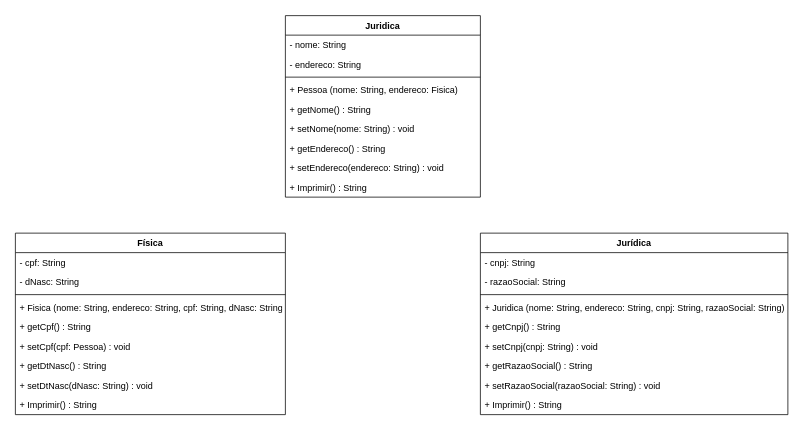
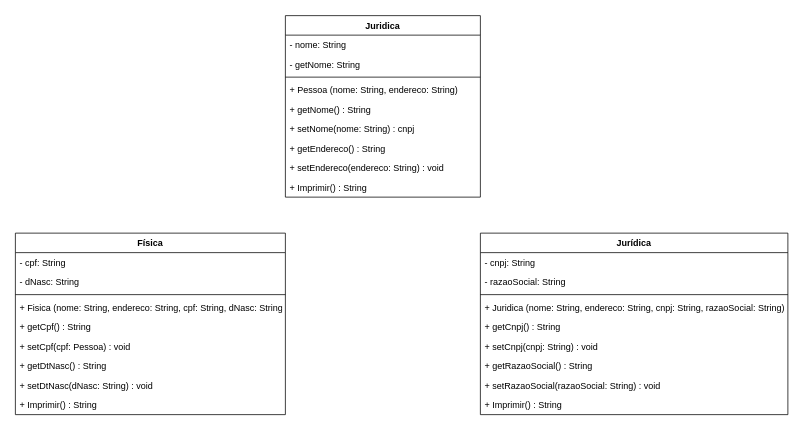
  <mxCell id="0" />
  <mxCell id="1" parent="0" />
  <mxCell id="2" value="Juridica" style="swimlane;fontStyle=1;align=center;verticalAlign=top;childLayout=stackLayout;horizontal=1;startSize=26;horizontalStack=0;resizeParent=1;resizeLast=0;collapsible=1;marginBottom=0;rounded=0;shadow=0;strokeWidth=1;" parent="1" vertex="1"><mxGeometry x="380" y="20" width="260" height="242" as="geometry"><mxRectangle x="220" y="120" width="160" height="26" as="alternateBounds" /></mxGeometry></mxCell>
  <mxCell id="3" value="- nome: String" style="text;align=left;verticalAlign=top;spacingLeft=4;spacingRight=4;overflow=hidden;rotatable=0;points=[[0,0.5],[1,0.5]];portConstraint=eastwest;" parent="2" vertex="1"><mxGeometry y="26" width="260" height="26" as="geometry" /></mxCell>
- <mxCell id="4" value="- endereco: String" style="text;align=left;verticalAlign=top;spacingLeft=4;spacingRight=4;overflow=hidden;rotatable=0;points=[[0,0.5],[1,0.5]];portConstraint=eastwest;rounded=0;shadow=0;html=0;" parent="2" vertex="1"><mxGeometry y="52" width="260" height="26" as="geometry" /></mxCell>
+ <mxCell id="4" value="- getNome: String" style="text;align=left;verticalAlign=top;spacingLeft=4;spacingRight=4;overflow=hidden;rotatable=0;points=[[0,0.5],[1,0.5]];portConstraint=eastwest;rounded=0;shadow=0;html=0;" parent="2" vertex="1"><mxGeometry y="52" width="260" height="26" as="geometry" /></mxCell>
  <mxCell id="5" value="" style="line;html=1;strokeWidth=1;align=left;verticalAlign=middle;spacingTop=-1;spacingLeft=3;spacingRight=3;rotatable=0;labelPosition=right;points=[];portConstraint=eastwest;" parent="2" vertex="1"><mxGeometry y="78" width="260" height="8" as="geometry" /></mxCell>
- <mxCell id="6" value="+ Pessoa (nome: String, endereco: Fisica)" style="text;align=left;verticalAlign=top;spacingLeft=4;spacingRight=4;overflow=hidden;rotatable=0;points=[[0,0.5],[1,0.5]];portConstraint=eastwest;" vertex="1" parent="2"><mxGeometry y="86" width="260" height="26" as="geometry" /></mxCell>
+ <mxCell id="6" value="+ Pessoa (nome: String, endereco: String)" style="text;align=left;verticalAlign=top;spacingLeft=4;spacingRight=4;overflow=hidden;rotatable=0;points=[[0,0.5],[1,0.5]];portConstraint=eastwest;" vertex="1" parent="2"><mxGeometry y="86" width="260" height="26" as="geometry" /></mxCell>
  <mxCell id="7" value="+ getNome() : String" style="text;align=left;verticalAlign=top;spacingLeft=4;spacingRight=4;overflow=hidden;rotatable=0;points=[[0,0.5],[1,0.5]];portConstraint=eastwest;" vertex="1" parent="2"><mxGeometry y="112" width="260" height="26" as="geometry" /></mxCell>
- <mxCell id="8" value="+ setNome(nome: String) : void" style="text;align=left;verticalAlign=top;spacingLeft=4;spacingRight=4;overflow=hidden;rotatable=0;points=[[0,0.5],[1,0.5]];portConstraint=eastwest;" parent="2" vertex="1"><mxGeometry y="138" width="260" height="26" as="geometry" /></mxCell>
+ <mxCell id="8" value="+ setNome(nome: String) : cnpj" style="text;align=left;verticalAlign=top;spacingLeft=4;spacingRight=4;overflow=hidden;rotatable=0;points=[[0,0.5],[1,0.5]];portConstraint=eastwest;" parent="2" vertex="1"><mxGeometry y="138" width="260" height="26" as="geometry" /></mxCell>
  <mxCell id="9" value="+ getEndereco() : String" style="text;align=left;verticalAlign=top;spacingLeft=4;spacingRight=4;overflow=hidden;rotatable=0;points=[[0,0.5],[1,0.5]];portConstraint=eastwest;" vertex="1" parent="2"><mxGeometry y="164" width="260" height="26" as="geometry" /></mxCell>
  <mxCell id="10" value="+ setEndereco(endereco: String) : void" style="text;align=left;verticalAlign=top;spacingLeft=4;spacingRight=4;overflow=hidden;rotatable=0;points=[[0,0.5],[1,0.5]];portConstraint=eastwest;" vertex="1" parent="2"><mxGeometry y="190" width="260" height="26" as="geometry" /></mxCell>
  <mxCell id="11" value="+ Imprimir() : String" style="text;align=left;verticalAlign=top;spacingLeft=4;spacingRight=4;overflow=hidden;rotatable=0;points=[[0,0.5],[1,0.5]];portConstraint=eastwest;" vertex="1" parent="2"><mxGeometry y="216" width="260" height="26" as="geometry" /></mxCell>
  <mxCell id="12" value="Física" style="swimlane;fontStyle=1;align=center;verticalAlign=top;childLayout=stackLayout;horizontal=1;startSize=26;horizontalStack=0;resizeParent=1;resizeLast=0;collapsible=1;marginBottom=0;rounded=0;shadow=0;strokeWidth=1;" vertex="1" parent="1"><mxGeometry x="20" y="310" width="360" height="242" as="geometry"><mxRectangle x="220" y="120" width="160" height="26" as="alternateBounds" /></mxGeometry></mxCell>
  <mxCell id="13" value="- cpf: String" style="text;align=left;verticalAlign=top;spacingLeft=4;spacingRight=4;overflow=hidden;rotatable=0;points=[[0,0.5],[1,0.5]];portConstraint=eastwest;" vertex="1" parent="12"><mxGeometry y="26" width="360" height="26" as="geometry" /></mxCell>
  <mxCell id="14" value="- dNasc: String" style="text;align=left;verticalAlign=top;spacingLeft=4;spacingRight=4;overflow=hidden;rotatable=0;points=[[0,0.5],[1,0.5]];portConstraint=eastwest;rounded=0;shadow=0;html=0;" vertex="1" parent="12"><mxGeometry y="52" width="360" height="26" as="geometry" /></mxCell>
  <mxCell id="15" value="" style="line;html=1;strokeWidth=1;align=left;verticalAlign=middle;spacingTop=-1;spacingLeft=3;spacingRight=3;rotatable=0;labelPosition=right;points=[];portConstraint=eastwest;" vertex="1" parent="12"><mxGeometry y="78" width="360" height="8" as="geometry" /></mxCell>
  <mxCell id="16" value="+ Fisica (nome: String, endereco: String, cpf: String, dNasc: String)" style="text;align=left;verticalAlign=top;spacingLeft=4;spacingRight=4;overflow=hidden;rotatable=0;points=[[0,0.5],[1,0.5]];portConstraint=eastwest;" vertex="1" parent="12"><mxGeometry y="86" width="360" height="26" as="geometry" /></mxCell>
  <mxCell id="17" value="+ getCpf() : String" style="text;align=left;verticalAlign=top;spacingLeft=4;spacingRight=4;overflow=hidden;rotatable=0;points=[[0,0.5],[1,0.5]];portConstraint=eastwest;" vertex="1" parent="12"><mxGeometry y="112" width="360" height="26" as="geometry" /></mxCell>
  <mxCell id="18" value="+ setCpf(cpf: Pessoa) : void" style="text;align=left;verticalAlign=top;spacingLeft=4;spacingRight=4;overflow=hidden;rotatable=0;points=[[0,0.5],[1,0.5]];portConstraint=eastwest;" vertex="1" parent="12"><mxGeometry y="138" width="360" height="26" as="geometry" /></mxCell>
  <mxCell id="19" value="+ getDtNasc() : String" style="text;align=left;verticalAlign=top;spacingLeft=4;spacingRight=4;overflow=hidden;rotatable=0;points=[[0,0.5],[1,0.5]];portConstraint=eastwest;" vertex="1" parent="12"><mxGeometry y="164" width="360" height="26" as="geometry" /></mxCell>
  <mxCell id="20" value="+ setDtNasc(dNasc: String) : void" style="text;align=left;verticalAlign=top;spacingLeft=4;spacingRight=4;overflow=hidden;rotatable=0;points=[[0,0.5],[1,0.5]];portConstraint=eastwest;" vertex="1" parent="12"><mxGeometry y="190" width="360" height="26" as="geometry" /></mxCell>
  <mxCell id="21" value="+ Imprimir() : String" style="text;align=left;verticalAlign=top;spacingLeft=4;spacingRight=4;overflow=hidden;rotatable=0;points=[[0,0.5],[1,0.5]];portConstraint=eastwest;" vertex="1" parent="12"><mxGeometry y="216" width="360" height="26" as="geometry" /></mxCell>
  <mxCell id="22" value="Jurídica" style="swimlane;fontStyle=1;align=center;verticalAlign=top;childLayout=stackLayout;horizontal=1;startSize=26;horizontalStack=0;resizeParent=1;resizeLast=0;collapsible=1;marginBottom=0;rounded=0;shadow=0;strokeWidth=1;" vertex="1" parent="1"><mxGeometry x="640" y="310" width="410" height="242" as="geometry"><mxRectangle x="220" y="120" width="160" height="26" as="alternateBounds" /></mxGeometry></mxCell>
  <mxCell id="23" value="- cnpj: String" style="text;align=left;verticalAlign=top;spacingLeft=4;spacingRight=4;overflow=hidden;rotatable=0;points=[[0,0.5],[1,0.5]];portConstraint=eastwest;" vertex="1" parent="22"><mxGeometry y="26" width="410" height="26" as="geometry" /></mxCell>
  <mxCell id="24" value="- razaoSocial: String" style="text;align=left;verticalAlign=top;spacingLeft=4;spacingRight=4;overflow=hidden;rotatable=0;points=[[0,0.5],[1,0.5]];portConstraint=eastwest;rounded=0;shadow=0;html=0;" vertex="1" parent="22"><mxGeometry y="52" width="410" height="26" as="geometry" /></mxCell>
  <mxCell id="25" value="" style="line;html=1;strokeWidth=1;align=left;verticalAlign=middle;spacingTop=-1;spacingLeft=3;spacingRight=3;rotatable=0;labelPosition=right;points=[];portConstraint=eastwest;" vertex="1" parent="22"><mxGeometry y="78" width="410" height="8" as="geometry" /></mxCell>
  <mxCell id="26" value="+ Juridica (nome: String, endereco: String, cnpj: String, razaoSocial: String)" style="text;align=left;verticalAlign=top;spacingLeft=4;spacingRight=4;overflow=hidden;rotatable=0;points=[[0,0.5],[1,0.5]];portConstraint=eastwest;" vertex="1" parent="22"><mxGeometry y="86" width="410" height="26" as="geometry" /></mxCell>
  <mxCell id="27" value="+ getCnpj() : String" style="text;align=left;verticalAlign=top;spacingLeft=4;spacingRight=4;overflow=hidden;rotatable=0;points=[[0,0.5],[1,0.5]];portConstraint=eastwest;" vertex="1" parent="22"><mxGeometry y="112" width="410" height="26" as="geometry" /></mxCell>
  <mxCell id="28" value="+ setCnpj(cnpj: String) : void" style="text;align=left;verticalAlign=top;spacingLeft=4;spacingRight=4;overflow=hidden;rotatable=0;points=[[0,0.5],[1,0.5]];portConstraint=eastwest;" vertex="1" parent="22"><mxGeometry y="138" width="410" height="26" as="geometry" /></mxCell>
  <mxCell id="29" value="+ getRazaoSocial() : String" style="text;align=left;verticalAlign=top;spacingLeft=4;spacingRight=4;overflow=hidden;rotatable=0;points=[[0,0.5],[1,0.5]];portConstraint=eastwest;" vertex="1" parent="22"><mxGeometry y="164" width="410" height="26" as="geometry" /></mxCell>
  <mxCell id="30" value="+ setRazaoSocial(razaoSocial: String) : void" style="text;align=left;verticalAlign=top;spacingLeft=4;spacingRight=4;overflow=hidden;rotatable=0;points=[[0,0.5],[1,0.5]];portConstraint=eastwest;" vertex="1" parent="22"><mxGeometry y="190" width="410" height="26" as="geometry" /></mxCell>
  <mxCell id="31" value="+ Imprimir() : String" style="text;align=left;verticalAlign=top;spacingLeft=4;spacingRight=4;overflow=hidden;rotatable=0;points=[[0,0.5],[1,0.5]];portConstraint=eastwest;" vertex="1" parent="22"><mxGeometry y="216" width="410" height="26" as="geometry" /></mxCell>
